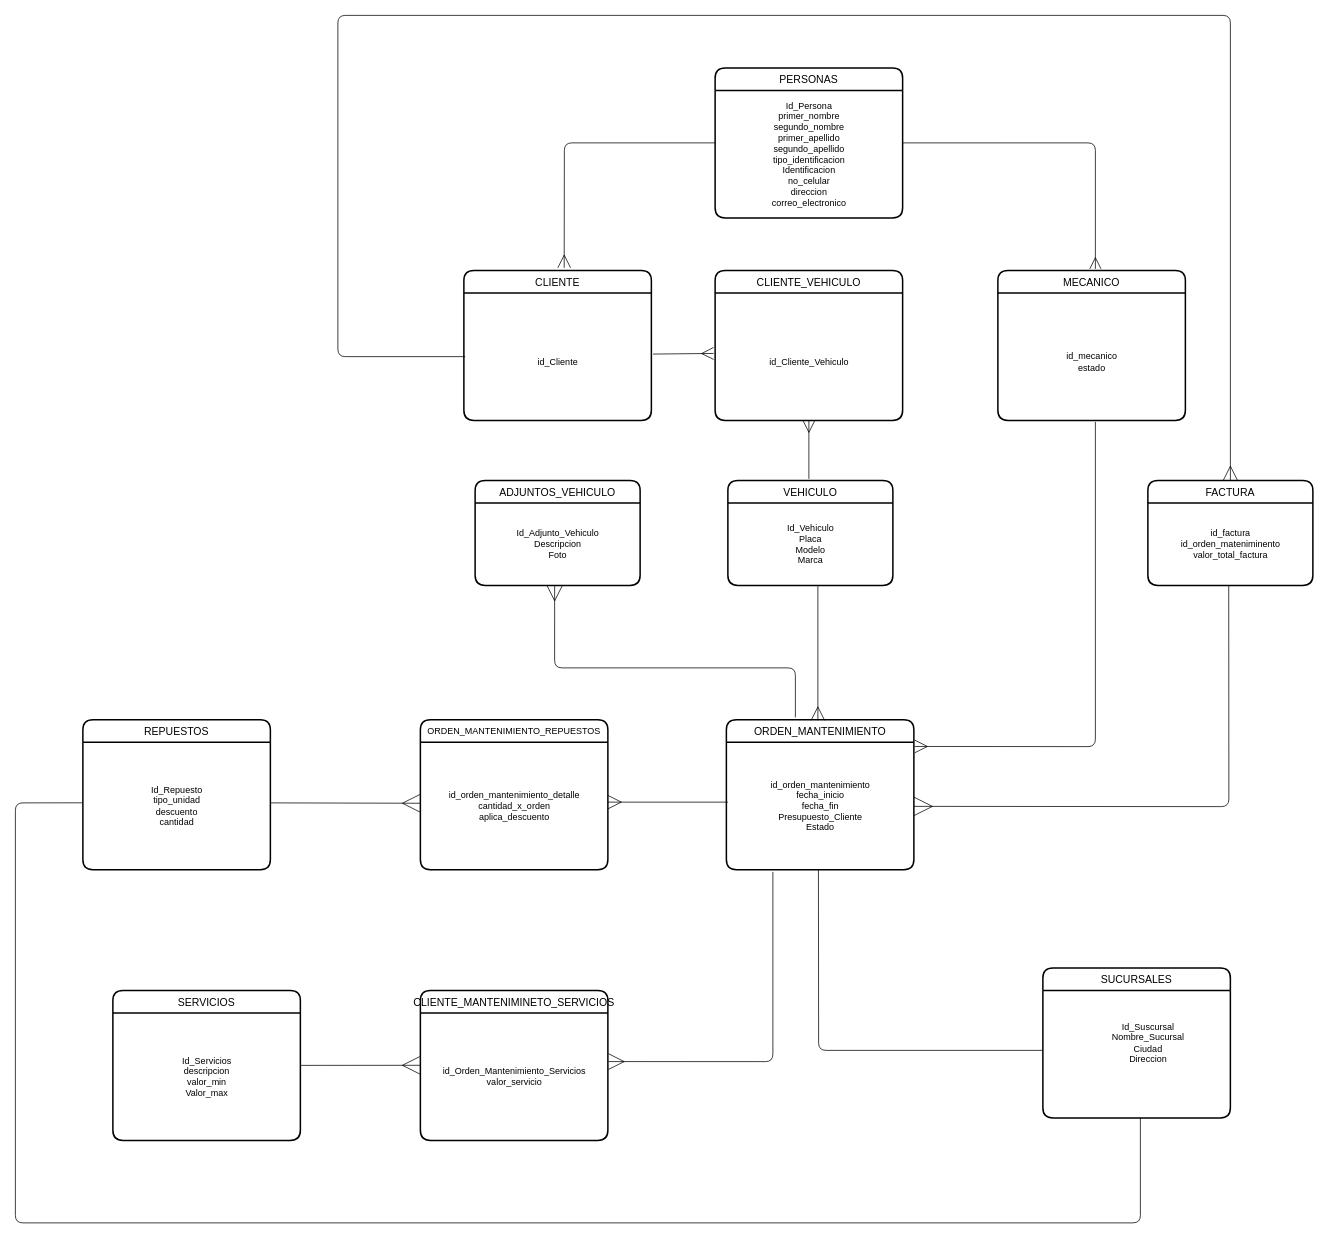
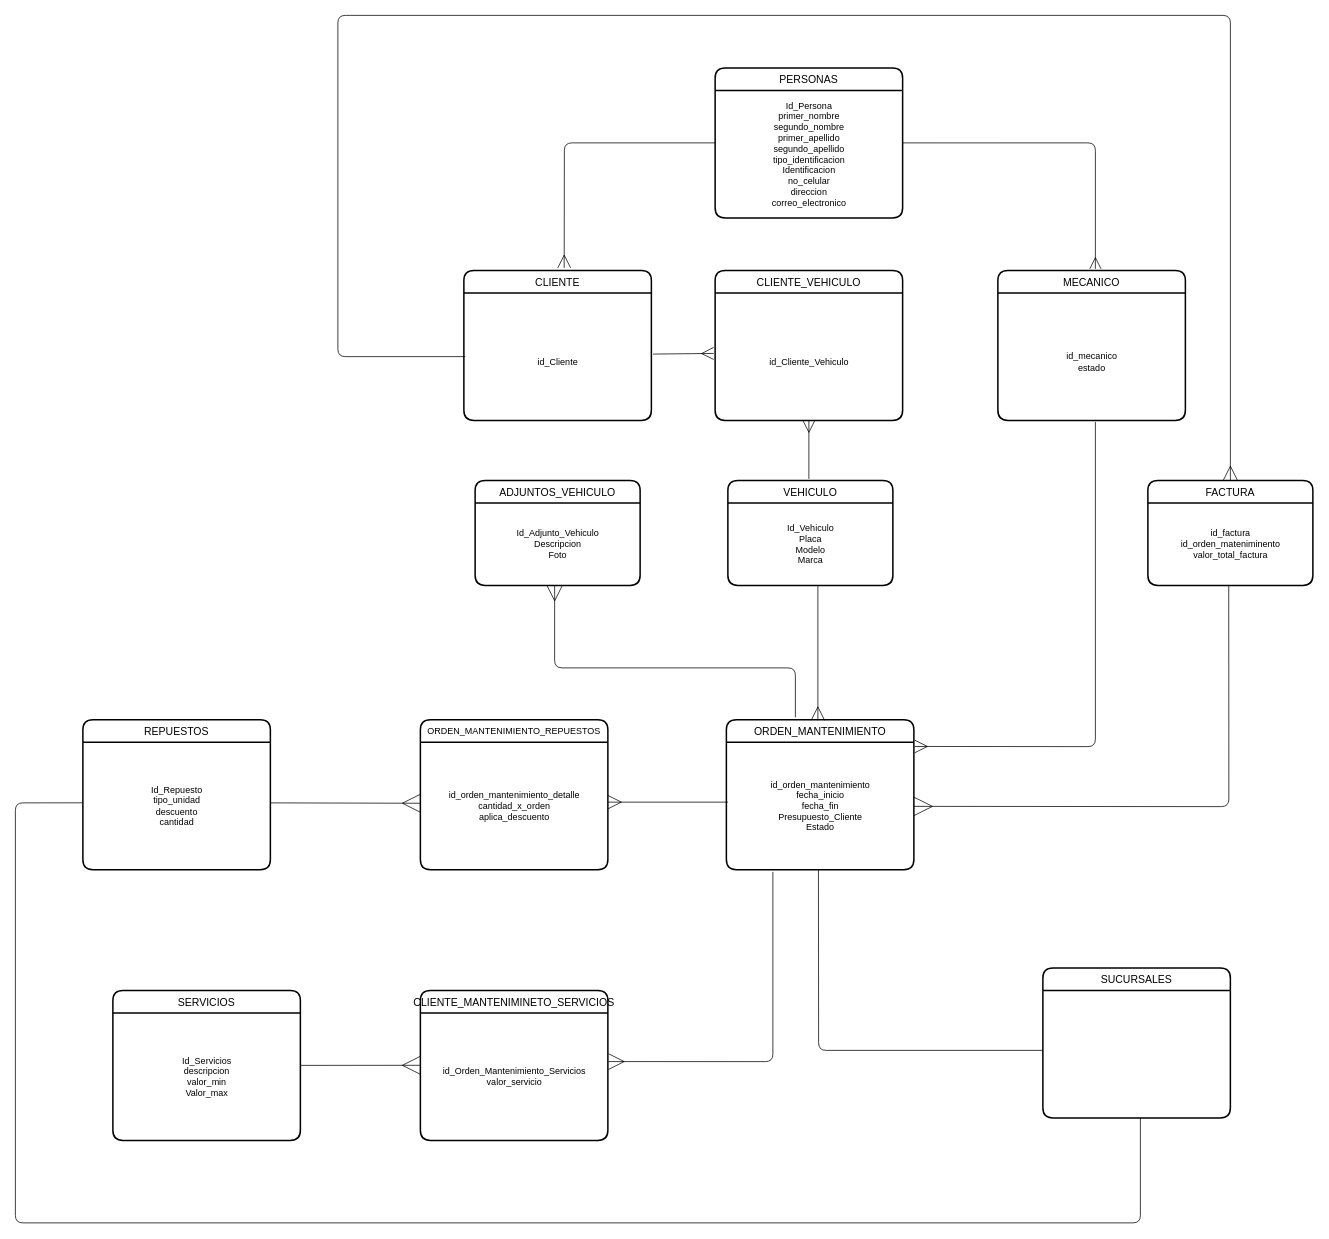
  <mxCell id="0" />
  <mxCell id="1" parent="0" />
  <mxCell id="2" value="PERSONAS" style="swimlane;childLayout=stackLayout;horizontal=1;startSize=30;horizontalStack=0;rounded=1;fontSize=14;fontStyle=0;strokeWidth=2;resizeParent=0;resizeLast=1;shadow=0;dashed=0;align=center;" parent="1" vertex="1"><mxGeometry x="953" y="90" width="250" height="200" as="geometry" /></mxCell>
  <mxCell id="3" value="Id_Persona&lt;br&gt;primer_nombre&lt;br&gt;segundo_nombre&lt;br&gt;primer_apellido&lt;br&gt;segundo_apellido&lt;br&gt;tipo_identificacion&lt;br&gt;Identificacion&lt;br&gt;no_celular&lt;br&gt;direccion&lt;br&gt;correo_electronico" style="text;html=1;align=center;verticalAlign=middle;resizable=0;points=[];autosize=1;" parent="2" vertex="1"><mxGeometry y="30" width="250" height="170" as="geometry" /></mxCell>
  <mxCell id="4" value="CLIENTE" style="swimlane;childLayout=stackLayout;horizontal=1;startSize=30;horizontalStack=0;rounded=1;fontSize=14;fontStyle=0;strokeWidth=2;resizeParent=0;resizeLast=1;shadow=0;dashed=0;align=center;" parent="1" vertex="1"><mxGeometry x="618" y="360" width="250" height="200" as="geometry" /></mxCell>
  <mxCell id="5" value="&lt;br&gt;id_Cliente" style="text;html=1;align=center;verticalAlign=middle;resizable=0;points=[];autosize=1;" parent="4" vertex="1"><mxGeometry y="30" width="250" height="170" as="geometry" /></mxCell>
  <mxCell id="6" value="ORDEN_MANTENIMIENTO" style="swimlane;childLayout=stackLayout;horizontal=1;startSize=30;horizontalStack=0;rounded=1;fontSize=14;fontStyle=0;strokeWidth=2;resizeParent=0;resizeLast=1;shadow=0;dashed=0;align=center;" parent="1" vertex="1"><mxGeometry x="968" y="959" width="250" height="200" as="geometry" /></mxCell>
  <mxCell id="7" value="id_orden_mantenimiento&lt;br&gt;fecha_inicio&lt;br&gt;fecha_fin&lt;br&gt;Presupuesto_Cliente&lt;br&gt;Estado" style="text;html=1;align=center;verticalAlign=middle;resizable=0;points=[];autosize=1;" parent="6" vertex="1"><mxGeometry y="30" width="250" height="170" as="geometry" /></mxCell>
  <mxCell id="8" value="REPUESTOS" style="swimlane;childLayout=stackLayout;horizontal=1;startSize=30;horizontalStack=0;rounded=1;fontSize=14;fontStyle=0;strokeWidth=2;resizeParent=0;resizeLast=1;shadow=0;dashed=0;align=center;" parent="1" vertex="1"><mxGeometry x="110" y="959" width="250" height="200" as="geometry" /></mxCell>
  <mxCell id="9" value="Id_Repuesto&lt;br&gt;tipo_unidad&lt;br&gt;descuento&lt;br&gt;cantidad&lt;br&gt;" style="text;html=1;align=center;verticalAlign=middle;resizable=0;points=[];autosize=1;" parent="8" vertex="1"><mxGeometry y="30" width="250" height="170" as="geometry" /></mxCell>
  <mxCell id="10" value="ORDEN_MANTENIMIENTO_REPUESTOS" style="swimlane;childLayout=stackLayout;horizontal=1;startSize=30;horizontalStack=0;rounded=1;fontSize=12;fontStyle=0;strokeWidth=2;resizeParent=0;resizeLast=1;shadow=0;dashed=0;align=center;" parent="1" vertex="1"><mxGeometry x="560" y="959" width="250" height="200" as="geometry" /></mxCell>
  <mxCell id="11" value="id_orden_mantenimiento_detalle&lt;br&gt;cantidad_x_orden&lt;br&gt;aplica_descuento&lt;br&gt;" style="text;html=1;align=center;verticalAlign=middle;resizable=0;points=[];autosize=1;" parent="10" vertex="1"><mxGeometry y="30" width="250" height="170" as="geometry" /></mxCell>
  <mxCell id="12" value="" style="endArrow=none;html=1;startArrow=ERmany;startFill=0;endSize=6;startSize=16;" parent="1" edge="1"><mxGeometry width="50" height="50" relative="1" as="geometry"><mxPoint x="810" y="1069" as="sourcePoint" /><mxPoint x="970" y="1069" as="targetPoint" /></mxGeometry></mxCell>
  <mxCell id="13" value="" style="endArrow=ERmany;html=1;endFill=0;startSize=9;endSize=22;" parent="1" edge="1"><mxGeometry width="50" height="50" relative="1" as="geometry"><mxPoint x="360" y="1070" as="sourcePoint" /><mxPoint x="560" y="1070.5" as="targetPoint" /></mxGeometry></mxCell>
  <mxCell id="14" value="VEHICULO" style="swimlane;childLayout=stackLayout;horizontal=1;startSize=30;horizontalStack=0;rounded=1;fontSize=14;fontStyle=0;strokeWidth=2;resizeParent=0;resizeLast=1;shadow=0;dashed=0;align=center;" parent="1" vertex="1"><mxGeometry x="970" y="640" width="220" height="140" as="geometry" /></mxCell>
  <mxCell id="15" value="Id_Vehiculo&lt;br&gt;Placa&lt;br&gt;Modelo&lt;br&gt;Marca" style="text;html=1;align=center;verticalAlign=middle;resizable=0;points=[];autosize=1;" parent="14" vertex="1"><mxGeometry y="30" width="220" height="110" as="geometry" /></mxCell>
  <mxCell id="16" value="" style="endArrow=none;html=1;exitX=0.488;exitY=0.005;exitDx=0;exitDy=0;exitPerimeter=0;endFill=0;startArrow=ERmany;startFill=0;endSize=15;startSize=16;" parent="1" source="6" edge="1"><mxGeometry width="50" height="50" relative="1" as="geometry"><mxPoint x="1090" y="950" as="sourcePoint" /><mxPoint x="1090" y="781" as="targetPoint" /></mxGeometry></mxCell>
  <mxCell id="17" value="SUCURSALES" style="swimlane;childLayout=stackLayout;horizontal=1;startSize=30;horizontalStack=0;rounded=1;fontSize=14;fontStyle=0;strokeWidth=2;resizeParent=0;resizeLast=1;shadow=0;dashed=0;align=center;" parent="1" vertex="1"><mxGeometry x="1390" y="1290" width="250" height="200" as="geometry" /></mxCell>
  <mxCell id="18" value="" style="endArrow=none;html=1;exitX=0.491;exitY=1.003;exitDx=0;exitDy=0;exitPerimeter=0;" parent="1" source="7" edge="1"><mxGeometry width="50" height="50" relative="1" as="geometry"><mxPoint x="910" y="970" as="sourcePoint" /><mxPoint x="1390" y="1400" as="targetPoint" /><Array as="points"><mxPoint x="1091" y="1400" /></Array></mxGeometry></mxCell>
- <mxCell id="19" value="Id_Suscursal&lt;br&gt;Nombre_Sucursal&lt;br&gt;Ciudad&lt;br&gt;Direccion&lt;br&gt;" style="text;html=1;align=center;verticalAlign=middle;resizable=0;points=[];autosize=1;" parent="1" vertex="1"><mxGeometry x="1475" y="1360" width="110" height="60" as="geometry" /></mxCell>
  <mxCell id="20" value="ADJUNTOS_VEHICULO" style="swimlane;childLayout=stackLayout;horizontal=1;startSize=30;horizontalStack=0;rounded=1;fontSize=14;fontStyle=0;strokeWidth=2;resizeParent=0;resizeLast=1;shadow=0;dashed=0;align=center;" parent="1" vertex="1"><mxGeometry x="633" y="640" width="220" height="140" as="geometry" /></mxCell>
  <mxCell id="21" value="Id_Adjunto_Vehiculo&lt;br&gt;Descripcion&lt;br&gt;Foto" style="text;html=1;align=center;verticalAlign=middle;resizable=0;points=[];autosize=1;" parent="20" vertex="1"><mxGeometry y="30" width="220" height="110" as="geometry" /></mxCell>
  <mxCell id="22" value="" style="endArrow=none;html=1;exitX=0.482;exitY=1.006;exitDx=0;exitDy=0;exitPerimeter=0;endSize=11;endFill=0;startArrow=ERmany;startFill=0;startSize=18;" parent="1" source="21" edge="1"><mxGeometry width="50" height="50" relative="1" as="geometry"><mxPoint x="910" y="840" as="sourcePoint" /><mxPoint x="1060" y="956" as="targetPoint" /><Array as="points"><mxPoint x="739" y="890" /><mxPoint x="1060" y="890" /></Array></mxGeometry></mxCell>
  <mxCell id="23" value="FACTURA" style="swimlane;childLayout=stackLayout;horizontal=1;startSize=30;horizontalStack=0;rounded=1;fontSize=14;fontStyle=0;strokeWidth=2;resizeParent=0;resizeLast=1;shadow=0;dashed=0;align=center;" parent="1" vertex="1"><mxGeometry x="1530" y="640" width="220" height="140" as="geometry" /></mxCell>
  <mxCell id="24" value="id_factura&lt;br&gt;id_orden_mateniminento&lt;br&gt;valor_total_factura" style="text;html=1;align=center;verticalAlign=middle;resizable=0;points=[];autosize=1;" parent="23" vertex="1"><mxGeometry y="30" width="220" height="110" as="geometry" /></mxCell>
  <mxCell id="25" value="" style="endArrow=none;html=1;exitX=0.999;exitY=0.504;exitDx=0;exitDy=0;exitPerimeter=0;entryX=0.49;entryY=0.995;entryDx=0;entryDy=0;entryPerimeter=0;endFill=0;endSize=23;startArrow=ERmany;startFill=0;startSize=23;" parent="1" source="7" target="24" edge="1"><mxGeometry width="50" height="50" relative="1" as="geometry"><mxPoint x="910" y="840" as="sourcePoint" /><mxPoint x="960" y="790" as="targetPoint" /><Array as="points"><mxPoint x="1638" y="1075" /></Array></mxGeometry></mxCell>
  <mxCell id="26" value="CLIENTE_MANTENIMINETO_SERVICIOS" style="swimlane;childLayout=stackLayout;horizontal=1;startSize=30;horizontalStack=0;rounded=1;fontSize=14;fontStyle=0;strokeWidth=2;resizeParent=0;resizeLast=1;shadow=0;dashed=0;align=center;" parent="1" vertex="1"><mxGeometry x="560" y="1320" width="250" height="200" as="geometry" /></mxCell>
  <mxCell id="27" value="id_Orden_Mantenimiento_Servicios&lt;br&gt;valor_servicio" style="text;html=1;align=center;verticalAlign=middle;resizable=0;points=[];autosize=1;" parent="26" vertex="1"><mxGeometry y="30" width="250" height="170" as="geometry" /></mxCell>
  <mxCell id="28" value="" style="endArrow=none;html=1;exitX=1.003;exitY=0.382;exitDx=0;exitDy=0;exitPerimeter=0;endFill=0;endSize=10;startArrow=ERmany;startFill=0;startSize=19;" parent="1" source="27" edge="1"><mxGeometry width="50" height="50" relative="1" as="geometry"><mxPoint x="1050" y="1260" as="sourcePoint" /><mxPoint x="1030" y="1162" as="targetPoint" /><Array as="points"><mxPoint x="1030" y="1415" /></Array></mxGeometry></mxCell>
  <mxCell id="29" style="edgeStyle=orthogonalEdgeStyle;rounded=0;orthogonalLoop=1;jettySize=auto;html=1;exitX=0.5;exitY=1;exitDx=0;exitDy=0;startArrow=none;startFill=0;startSize=23;endArrow=ERmany;endFill=0;endSize=11;" parent="1" edge="1"><mxGeometry relative="1" as="geometry"><mxPoint x="1093.059" y="550" as="targetPoint" /><mxPoint x="1093" y="550" as="sourcePoint" /></mxGeometry></mxCell>
  <mxCell id="30" value="MECANICO" style="swimlane;childLayout=stackLayout;horizontal=1;startSize=30;horizontalStack=0;rounded=1;fontSize=14;fontStyle=0;strokeWidth=2;resizeParent=0;resizeLast=1;shadow=0;dashed=0;align=center;" parent="1" vertex="1"><mxGeometry x="1330" y="360" width="250" height="200" as="geometry" /></mxCell>
  <mxCell id="31" value="&lt;br&gt;id_mecanico&lt;br&gt;estado" style="text;html=1;align=center;verticalAlign=middle;resizable=0;points=[];autosize=1;" parent="30" vertex="1"><mxGeometry y="30" width="250" height="170" as="geometry" /></mxCell>
  <mxCell id="32" value="" style="endArrow=none;html=1;startArrow=ERmany;startFill=0;startSize=13;entryX=1.002;entryY=0.412;entryDx=0;entryDy=0;entryPerimeter=0;" parent="1" target="3" edge="1"><mxGeometry width="50" height="50" relative="1" as="geometry"><mxPoint y="358" as="sourcePoint" x="1460" /><mxPoint x="1200" y="243" as="targetPoint" /><Array as="points"><mxPoint y="190" x="1460" /></Array></mxGeometry></mxCell>
  <mxCell id="33" value="" style="endArrow=none;html=1;exitX=1.004;exitY=0.034;exitDx=0;exitDy=0;exitPerimeter=0;endFill=0;startArrow=ERmany;startFill=0;endSize=15;startSize=15;" parent="1" source="7" edge="1"><mxGeometry width="50" height="50" relative="1" as="geometry"><mxPoint x="1030" y="660" as="sourcePoint" /><mxPoint y="562" as="targetPoint" x="1460" /><Array as="points"><mxPoint y="995" x="1460" /></Array></mxGeometry></mxCell>
  <mxCell id="34" value="" style="endArrow=none;html=1;endFill=0;startArrow=ERmany;startFill=0;endSize=11;startSize=15;entryX=0;entryY=0.5;entryDx=0;entryDy=0;exitX=0.535;exitY=-0.017;exitDx=0;exitDy=0;exitPerimeter=0;" parent="1" source="4" target="2" edge="1"><mxGeometry width="50" height="50" relative="1" as="geometry"><mxPoint x="1360" y="630" as="sourcePoint" /><mxPoint x="1410" y="580" as="targetPoint" /><Array as="points"><mxPoint x="752" y="190" /></Array></mxGeometry></mxCell>
  <mxCell id="35" value="" style="endArrow=ERmany;html=1;startArrow=none;startFill=0;endFill=0;startSize=25;endSize=14;" parent="1" target="40" edge="1"><mxGeometry width="50" height="50" relative="1" as="geometry"><mxPoint x="1078" y="638" as="sourcePoint" /><mxPoint x="1410" y="580" as="targetPoint" /></mxGeometry></mxCell>
  <mxCell id="36" value="SERVICIOS" style="swimlane;childLayout=stackLayout;horizontal=1;startSize=30;horizontalStack=0;rounded=1;fontSize=14;fontStyle=0;strokeWidth=2;resizeParent=0;resizeLast=1;shadow=0;dashed=0;align=center;" parent="1" vertex="1"><mxGeometry x="150" y="1320" width="250" height="200" as="geometry" /></mxCell>
  <mxCell id="37" value="Id_Servicios&lt;br&gt;descripcion&lt;br&gt;valor_min&lt;br&gt;Valor_max" style="text;html=1;align=center;verticalAlign=middle;resizable=0;points=[];autosize=1;" parent="36" vertex="1"><mxGeometry y="30" width="250" height="170" as="geometry" /></mxCell>
  <mxCell id="38" value="" style="endArrow=ERmany;html=1;endFill=0;startSize=9;endSize=22;" parent="1" edge="1"><mxGeometry width="50" height="50" relative="1" as="geometry"><mxPoint x="400" y="1420" as="sourcePoint" /><mxPoint x="560" y="1419.91" as="targetPoint" /></mxGeometry></mxCell>
  <mxCell id="39" value="CLIENTE_VEHICULO" style="swimlane;childLayout=stackLayout;horizontal=1;startSize=30;horizontalStack=0;rounded=1;fontSize=14;fontStyle=0;strokeWidth=2;resizeParent=0;resizeLast=1;shadow=0;dashed=0;align=center;" parent="1" vertex="1"><mxGeometry x="953" y="360" width="250" height="200" as="geometry" /></mxCell>
  <mxCell id="40" value="&lt;br&gt;id_Cliente_Vehiculo" style="text;html=1;align=center;verticalAlign=middle;resizable=0;points=[];autosize=1;" parent="39" vertex="1"><mxGeometry y="30" width="250" height="170" as="geometry" /></mxCell>
  <mxCell id="41" value="" style="endArrow=ERmany;html=1;exitX=1.009;exitY=0.48;exitDx=0;exitDy=0;exitPerimeter=0;entryX=-0.008;entryY=0.475;entryDx=0;entryDy=0;entryPerimeter=0;startArrow=none;startFill=0;endFill=0;endSize=14;" parent="1" source="5" target="40" edge="1"><mxGeometry width="50" height="50" relative="1" as="geometry"><mxPoint x="930" y="400" as="sourcePoint" /><mxPoint x="980" y="350" as="targetPoint" /></mxGeometry></mxCell>
  <mxCell id="42" value="" style="endArrow=ERmany;html=1;fontSize=12;exitX=0.007;exitY=0.5;exitDx=0;exitDy=0;exitPerimeter=0;entryX=0.5;entryY=0;entryDx=0;entryDy=0;entryPerimeter=0;endFill=0;endSize=17;startSize=34;" parent="1" source="5" target="23" edge="1"><mxGeometry width="50" height="50" relative="1" as="geometry"><mxPoint x="1020" y="470" as="sourcePoint" /><mxPoint x="1640" y="630" as="targetPoint" /><Array as="points"><mxPoint x="450" y="475" /><mxPoint x="450" y="20" /><mxPoint x="1640" y="20" /></Array></mxGeometry></mxCell>
  <mxCell id="43" value="" style="endArrow=none;html=1;entryX=-0.003;entryY=0.476;entryDx=0;entryDy=0;entryPerimeter=0;" edge="1" parent="1" target="9"><mxGeometry width="50" height="50" relative="1" as="geometry"><mxPoint x="1520" y="1490" as="sourcePoint" /><mxPoint x="940" y="1050" as="targetPoint" /><Array as="points"><mxPoint x="1520" y="1630" /><mxPoint x="20" y="1630" /><mxPoint x="20" y="1070" /></Array></mxGeometry></mxCell>
